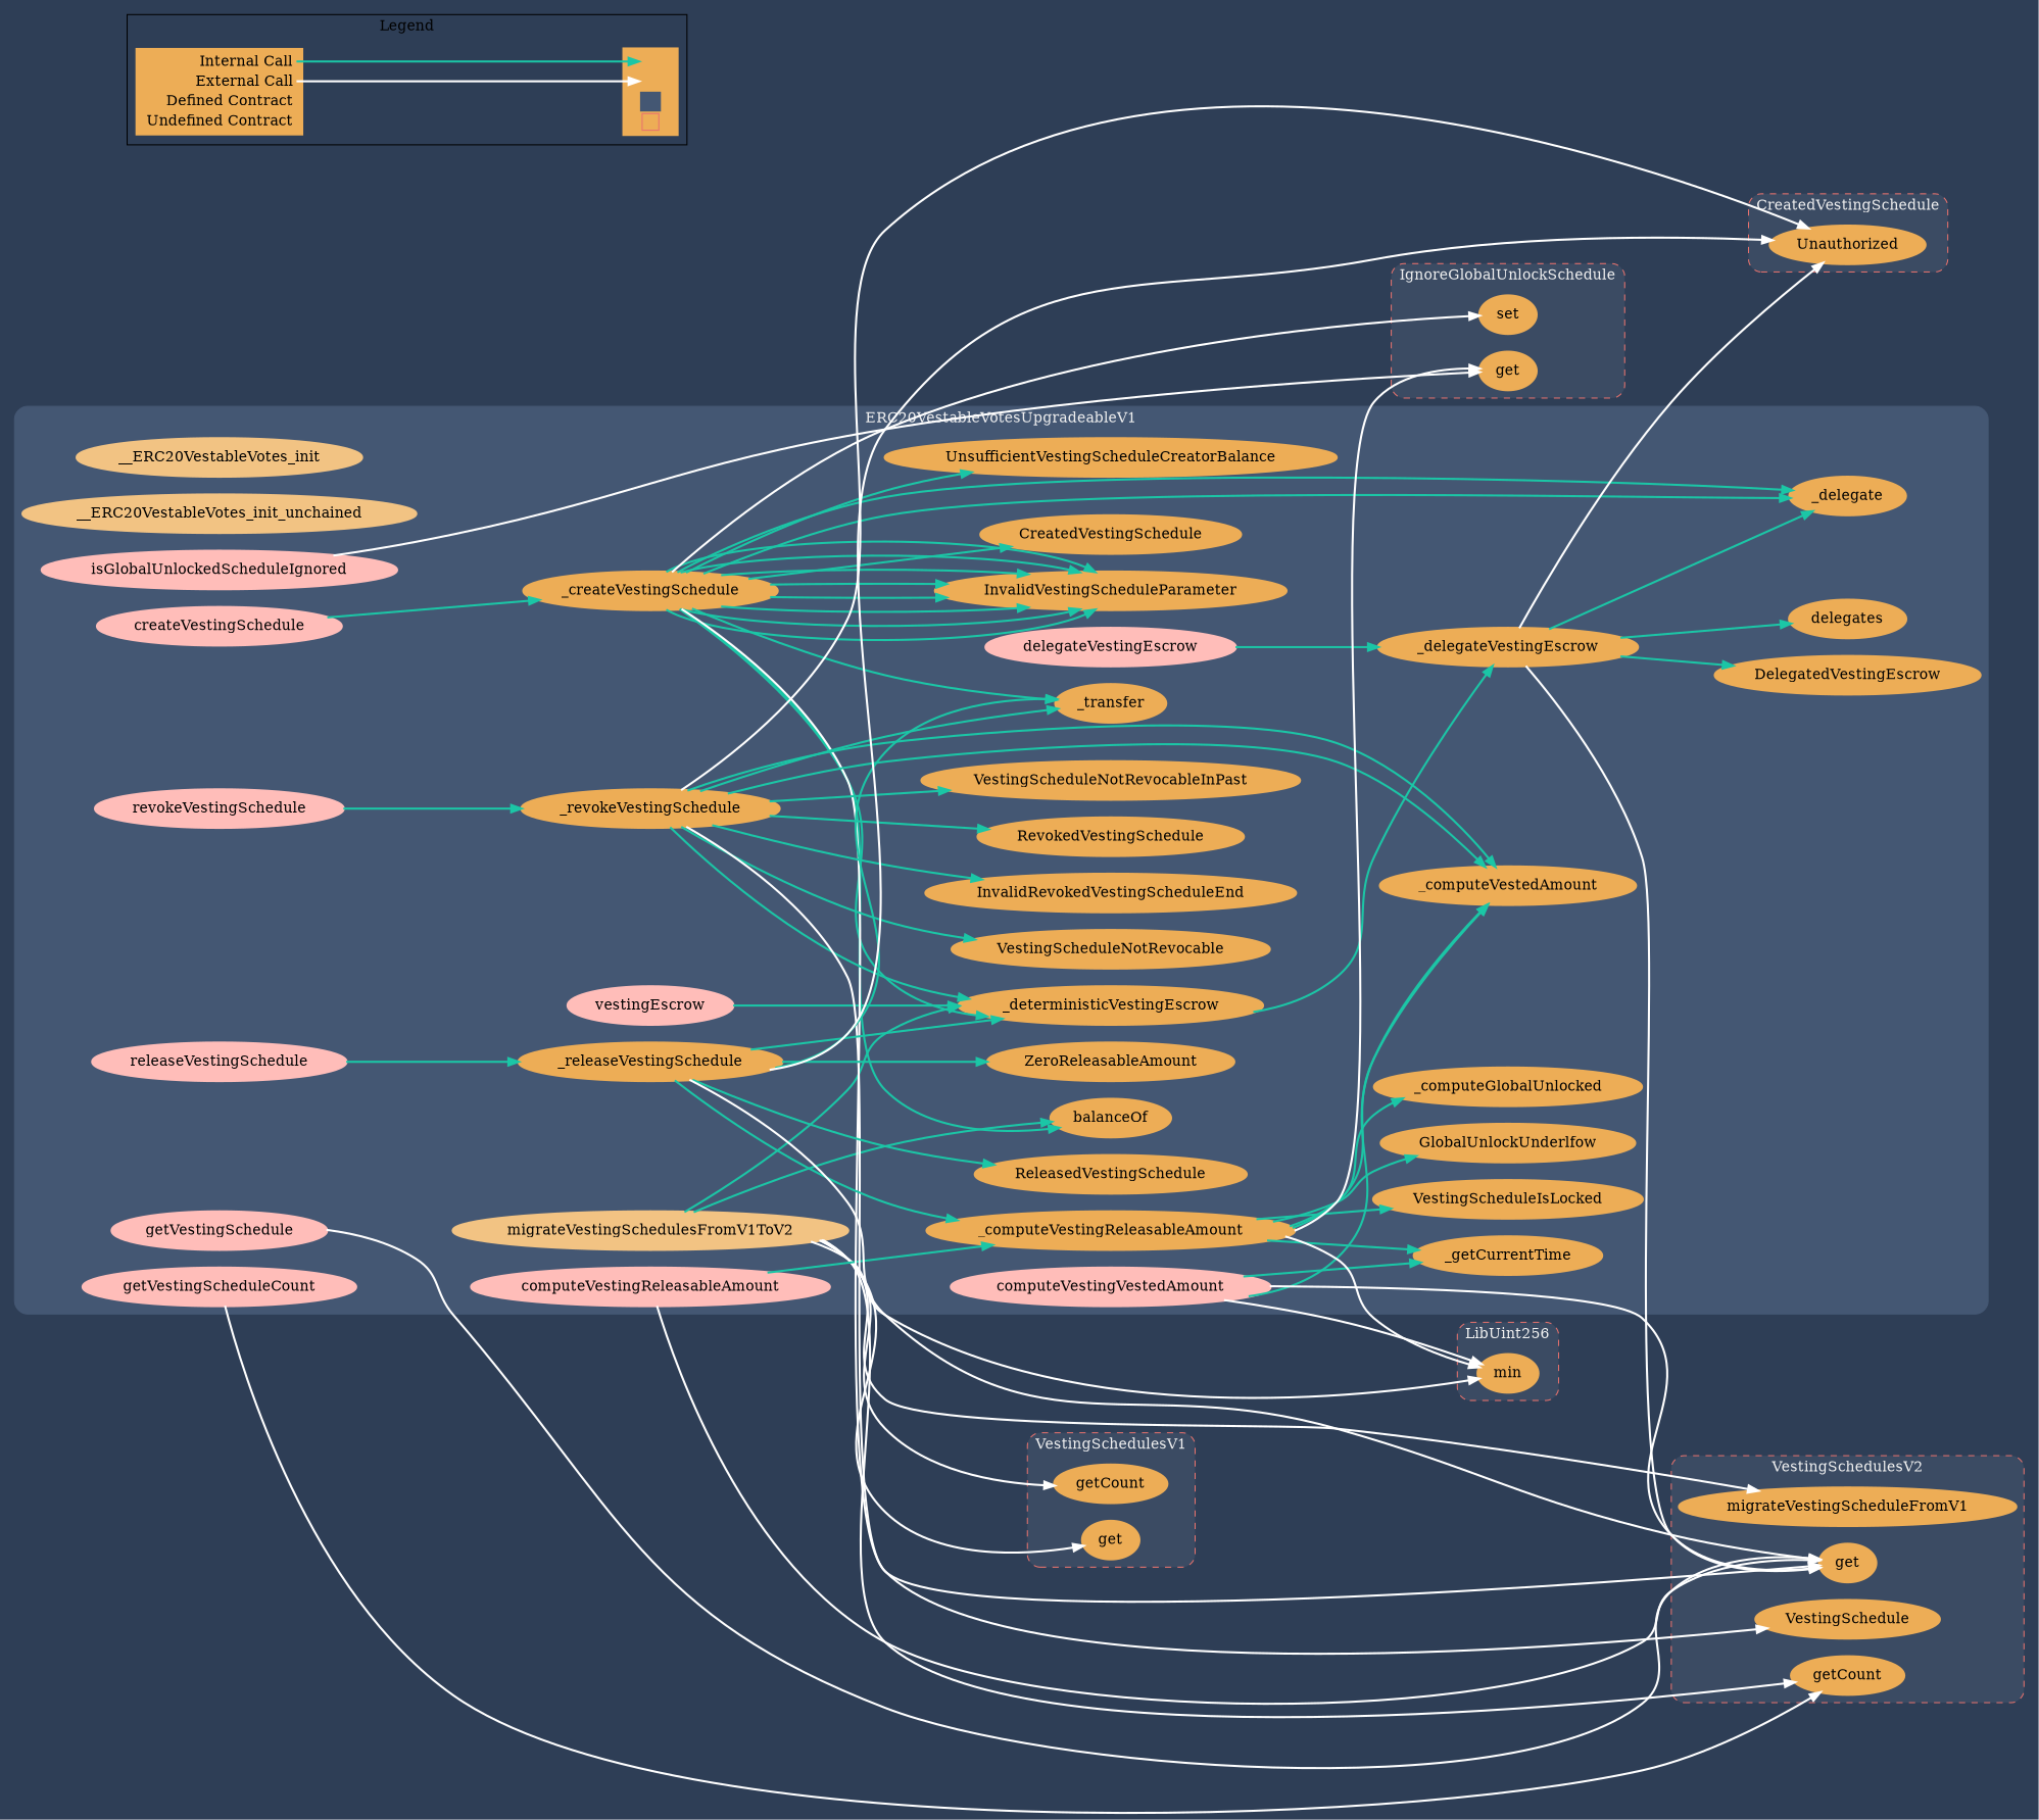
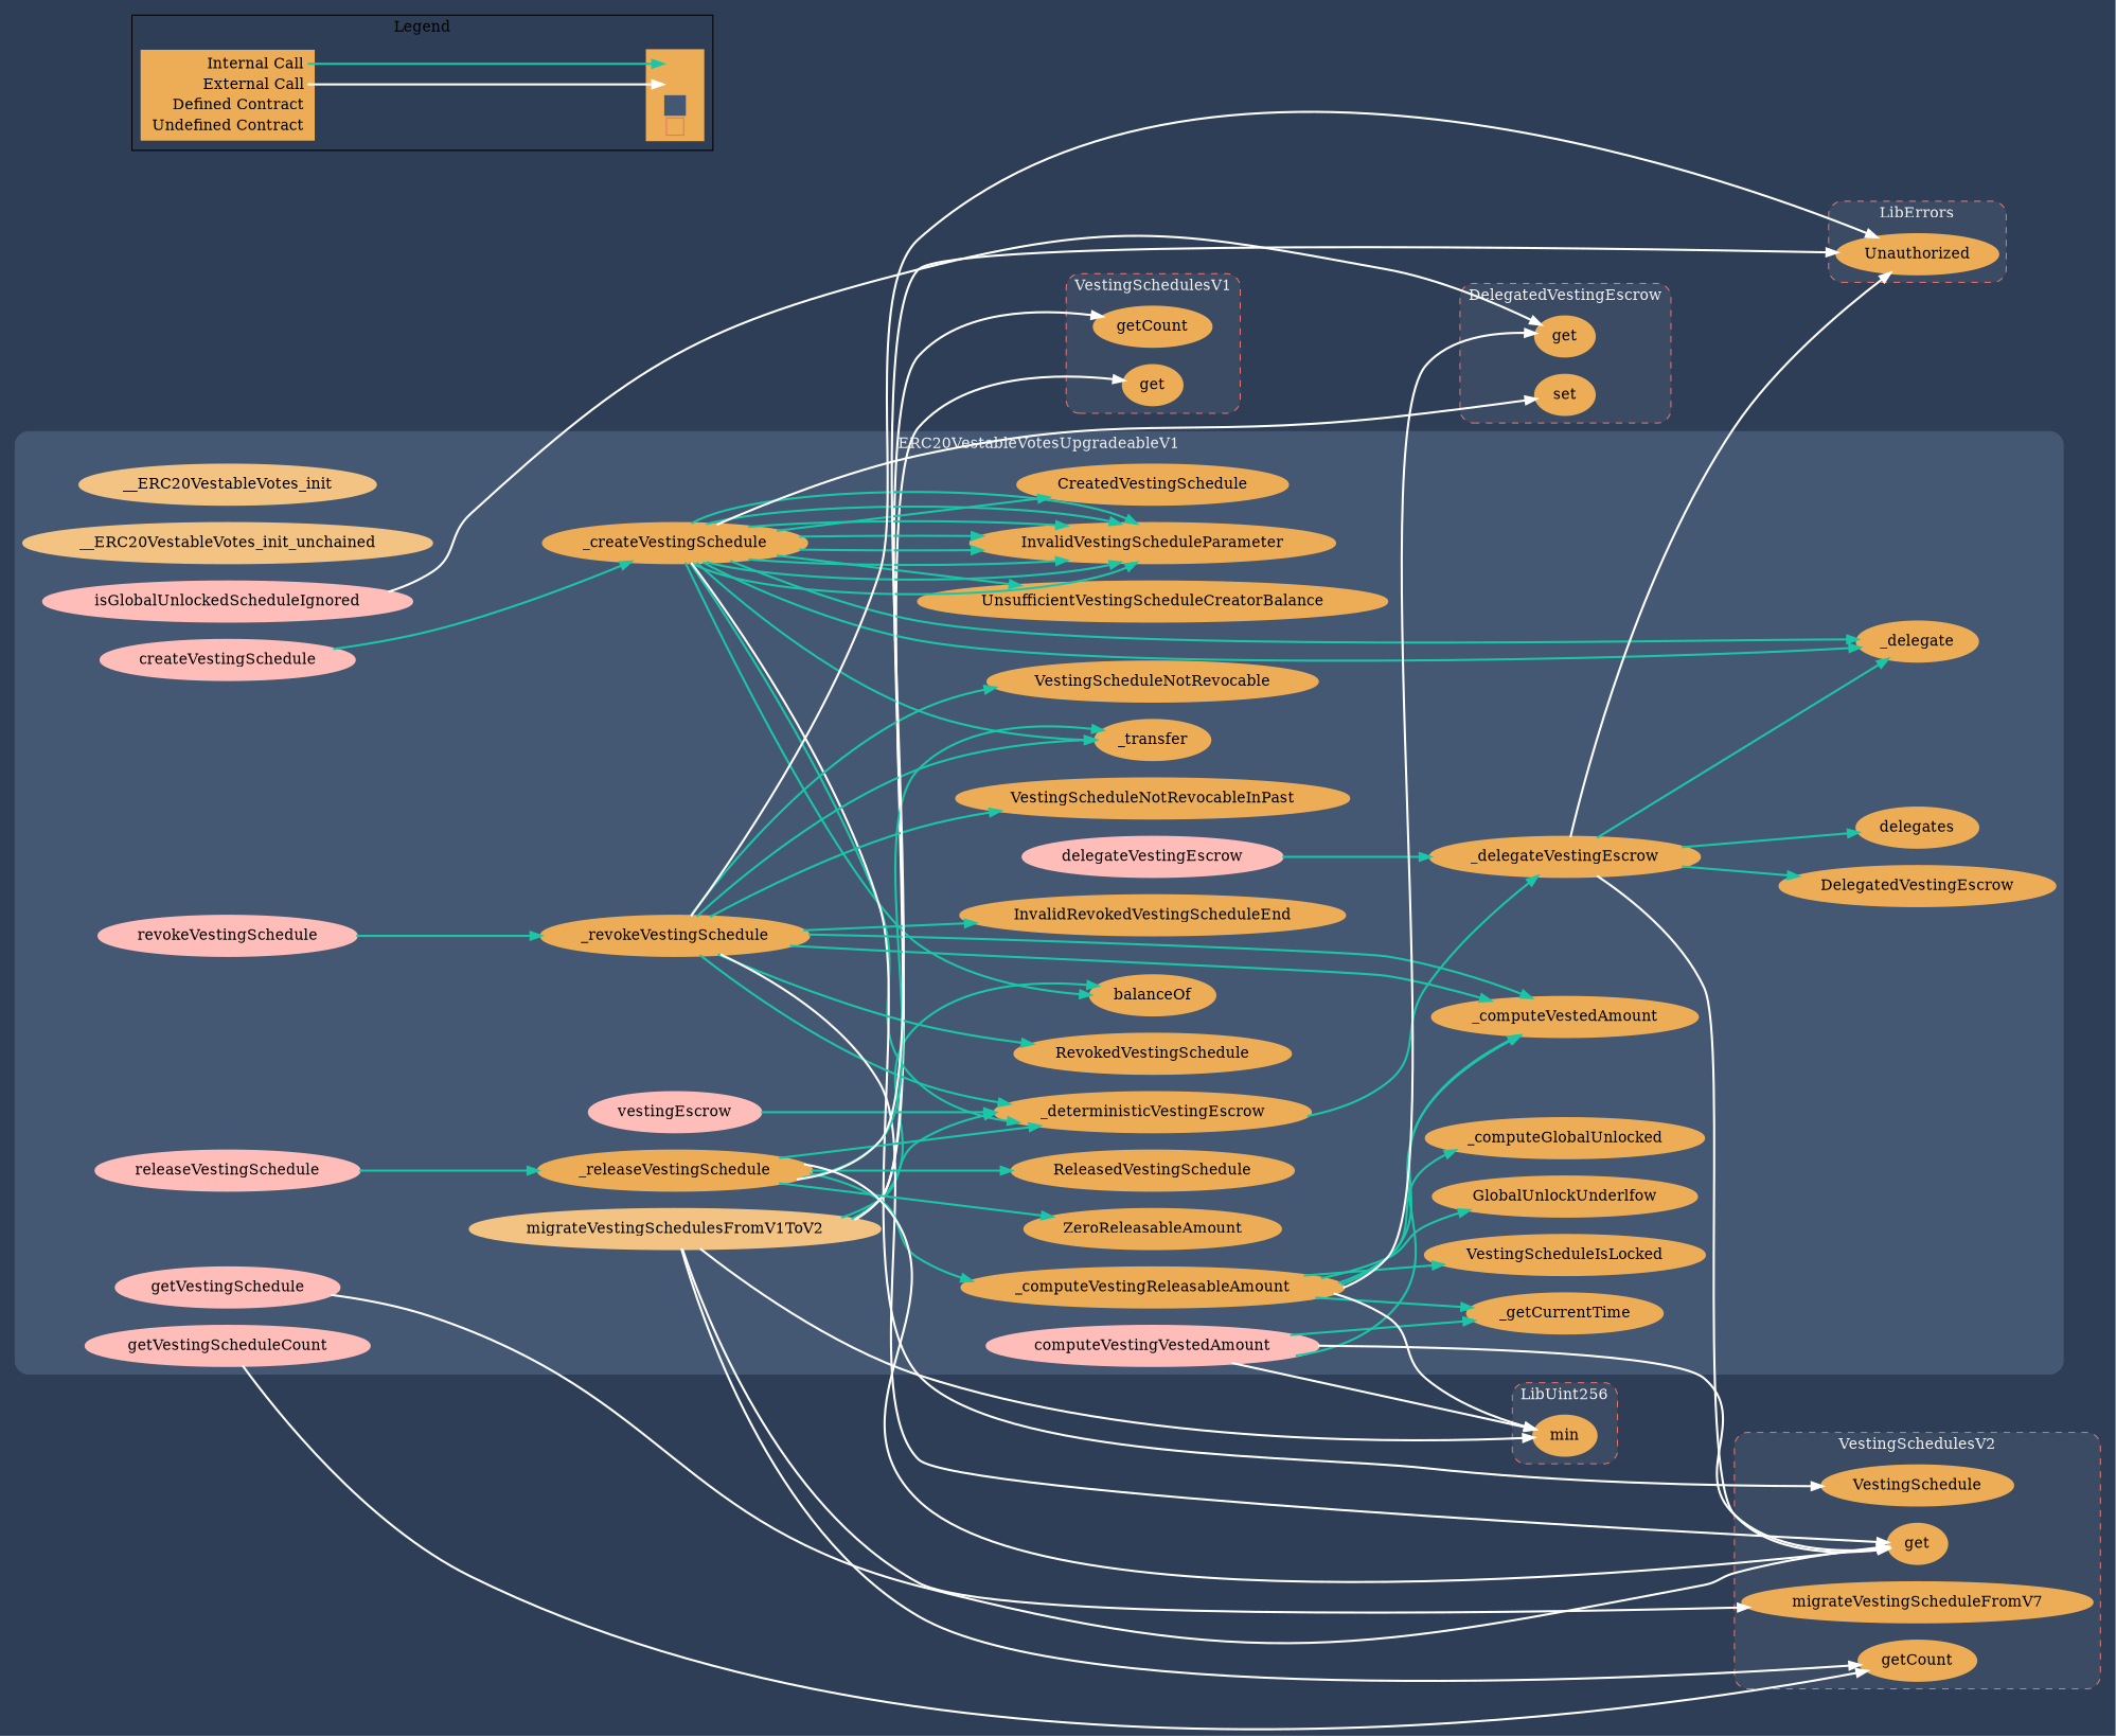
  digraph {
    bgcolor="#2e3e56"
    compound=true
    rankdir=LR
    node [color="#edad56" fillcolor="#edad56" penwidth=3 style=filled]
    edge [color="#1bc6a6" fontname="helvetica Neue Ultra Light" penwidth=2]
    n1 [color="#f2c383" fillcolor="#f2c383" label=__ERC20VestableVotes_init]
    n2 [color="#f2c383" fillcolor="#f2c383" label=__ERC20VestableVotes_init_unchained]
    n3 [color="#f2c383" fillcolor="#f2c383" label=migrateVestingSchedulesFromV1ToV2]
    n4 [color="#ffbdb9" fillcolor="#ffbdb9" label=getVestingSchedule]
    n5 [color="#ffbdb9" fillcolor="#ffbdb9" label=isGlobalUnlockedScheduleIgnored]
    n6 [color="#ffbdb9" fillcolor="#ffbdb9" label=getVestingScheduleCount]
    n7 [color="#ffbdb9" fillcolor="#ffbdb9" label=vestingEscrow]
-   n8 [color="#ffbdb9" fillcolor="#ffbdb9" label=computeVestingReleasableAmount]
    n9 [color="#ffbdb9" fillcolor="#ffbdb9" label=computeVestingVestedAmount]
    n10 [color="#ffbdb9" fillcolor="#ffbdb9" label=createVestingSchedule]
    n11 [color="#ffbdb9" fillcolor="#ffbdb9" label=revokeVestingSchedule]
    n12 [color="#ffbdb9" fillcolor="#ffbdb9" label=releaseVestingSchedule]
    n13 [color="#ffbdb9" fillcolor="#ffbdb9" label=delegateVestingEscrow]
    n14 [label=_createVestingSchedule]
    n15 [label=_revokeVestingSchedule]
    n16 [label=_releaseVestingSchedule]
    n17 [label=_delegateVestingEscrow]
    n18 [label=_deterministicVestingEscrow]
    n19 [label=_computeVestingReleasableAmount]
    n20 [label=_computeVestedAmount]
    n21 [label=_computeGlobalUnlocked]
    n22 [label=_getCurrentTime]
    n23 [label=balanceOf]
    n24 [label=UnsufficientVestingScheduleCreatorBalance]
    n25 [label=InvalidVestingScheduleParameter]
    n26 [label=_transfer]
    n27 [label=_delegate]
    n28 [label=CreatedVestingSchedule]
    n29 [label=VestingScheduleNotRevocableInPast]
    n30 [label=VestingScheduleNotRevocable]
    n31 [label=InvalidRevokedVestingScheduleEnd]
    n32 [label=RevokedVestingSchedule]
    n33 [label=ZeroReleasableAmount]
    n34 [label=ReleasedVestingSchedule]
    n35 [label=delegates]
    n36 [label=DelegatedVestingEscrow]
    n37 [label=VestingScheduleIsLocked]
    n38 [label=GlobalUnlockUnderlfow]
    n39 [label=getCount]
-   n40 [label=migrateVestingScheduleFromV1]
+   n40 [label=migrateVestingScheduleFromV7]
    n41 [label=get]
    n42 [label=VestingSchedule]
    n43 [label=getCount]
    n44 [label=get]
    n45 [label=min]
    n46 [label=get]
    n47 [label=set]
    n48 [label=Unauthorized]
    n49 [label=<<table border="0" cellpadding="2" cellspacing="0" cellborder="0">   <tr><td align="right" port="i1">Internal Call</td></tr>   <tr><td align="right" port="i2">External Call</td></tr>   <tr><td align="right" port="i3">Defined Contract</td></tr>   <tr><td align="right" port="i4">Undefined Contract</td></tr>   </table>> shape=plaintext]
    n50 [label=<<table border="0" cellpadding="2" cellspacing="0" cellborder="0">   <tr><td port="i1">&nbsp;&nbsp;&nbsp;</td></tr>   <tr><td port="i2">&nbsp;&nbsp;&nbsp;</td></tr>   <tr><td port="i3" bgcolor="#445773">&nbsp;&nbsp;&nbsp;</td></tr>   <tr><td port="i4">     <table border="1" cellborder="0" cellspacing="0" cellpadding="7" color="#e8726d">       <tr>        <td></td>       </tr>      </table>   </td></tr>   </table>> shape=plaintext]
    subgraph cluster_1 {
      bgcolor="#445773"
      color="#445773"
      fontcolor="#f0f0f0"
      label=ERC20VestableVotesUpgradeableV1
      style=rounded
      n1
      n2
      n3
      n4
      n5
      n6
      n7
-     n8
      n9
      n10
      n11
      n12
      n13
      n14
      n15
      n16
      n17
      n18
      n19
      n20
      n21
      n22
      n23
      n24
      n25
      n26
      n27
      n28
      n29
      n30
      n31
      n32
      n33
      n34
      n35
      n36
      n37
      n38
    }
    subgraph cluster_2 {
      bgcolor="#3b4b63"
      color="#e8726d"
      fontcolor="#f0f0f0"
      label=VestingSchedulesV2
      style="rounded,dashed"
      n39
      n40
      n41
      n42
    }
    subgraph cluster_3 {
      bgcolor="#3b4b63"
      color="#e8726d"
      fontcolor="#f0f0f0"
      label=VestingSchedulesV1
      style="rounded,dashed"
      n43
      n44
    }
    subgraph cluster_4 {
      bgcolor="#3b4b63"
      color="#e8726d"
      fontcolor="#f0f0f0"
      label=LibUint256
      style="rounded,dashed"
      n45
    }
    subgraph cluster_5 {
      bgcolor="#3b4b63"
      color="#e8726d"
      fontcolor="#f0f0f0"
-     label=IgnoreGlobalUnlockSchedule
+     label=DelegatedVestingEscrow
      style="rounded,dashed"
      n46
      n47
    }
    subgraph cluster_6 {
      bgcolor="#3b4b63"
      color="#e8726d"
      fontcolor="#f0f0f0"
-     label=CreatedVestingSchedule
+     label=LibErrors
      style="rounded,dashed"
      n48
    }
    subgraph cluster_7 {
      label=Legend
      n49
      n50
    }
    n3 -> n18
    n3 -> n23
    n3 -> n39 [color=white]
    n3 -> n40 [color=white]
    n3 -> n43 [color=white]
    n3 -> n44 [color=white]
    n3 -> n45 [color=white]
    n4 -> n41 [color=white]
    n5 -> n46 [color=white]
    n6 -> n39 [color=white]
    n7 -> n18
-   n8 -> n19
-   n8 -> n41 [color=white]
    n9 -> n20
    n9 -> n22
    n9 -> n41 [color=white]
    n9 -> n45 [color=white]
    n10 -> n14
    n11 -> n15
    n12 -> n16
    n13 -> n17
    n14 -> n18
    n14 -> n23
    n14 -> n24
    n14 -> n25
    n14 -> n25
    n14 -> n25
    n14 -> n25
    n14 -> n25
    n14 -> n25
    n14 -> n25
    n14 -> n25
    n14 -> n26
    n14 -> n27
    n14 -> n27
    n14 -> n28
    n14 -> n42 [color=white]
    n14 -> n47 [color=white]
    n15 -> n18
    n15 -> n20
    n15 -> n20
    n15 -> n26
    n15 -> n29
    n15 -> n30
    n15 -> n31
    n15 -> n32
    n15 -> n41 [color=white]
    n15 -> n48 [color=white]
    n16 -> n18
    n16 -> n19
    n16 -> n26
    n16 -> n33
    n16 -> n34
    n16 -> n41 [color=white]
    n16 -> n48 [color=white]
    n17 -> n27
    n17 -> n35
    n17 -> n36
    n17 -> n41 [color=white]
    n17 -> n48 [color=white]
    n18 -> n17
    n19 -> n20
    n19 -> n21
    n19 -> n22
    n19 -> n37
    n19 -> n38
    n19 -> n45 [color=white]
    n19 -> n46 [color=white]
    n49 -> n50 [headport="i1:w" tailport="i1:e"]
    n49 -> n50 [color=white headport="i2:w" tailport="i2:e"]
  }
